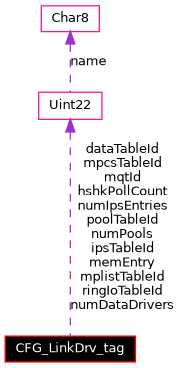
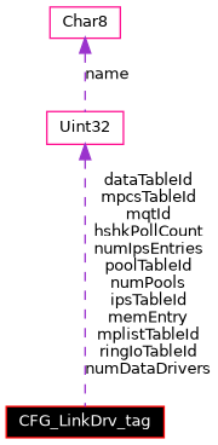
  digraph {
    node [color=deeppink fillcolor=white fontname=Helvetica fontsize=10 shape=record style=filled]
    edge [color=darkorchid3 dir=back fontname=Helvetica fontsize=10 labelfontname=Helvetica labelfontsize=10 style=dashed]
    n1 [color=red fillcolor=black fontcolor=white height=0.2 label=CFG_LinkDrv_tag width=0.4]
    n2 [height=0.2 label=Char8 width=0.4]
-   n3 [height=0.2 label=Uint22 width=0.4]
+   n3 [height=0.2 label=Uint32 width=0.4]
    n2 -> n3 [label=name]
    n3 -> n1 [label="dataTableId\nmpcsTableId\nmqtId\nhshkPollCount\nnumIpsEntries\npoolTableId\nnumPools\nipsTableId\nmemEntry\nmplistTableId\nringIoTableId\nnumDataDrivers"]
  }
